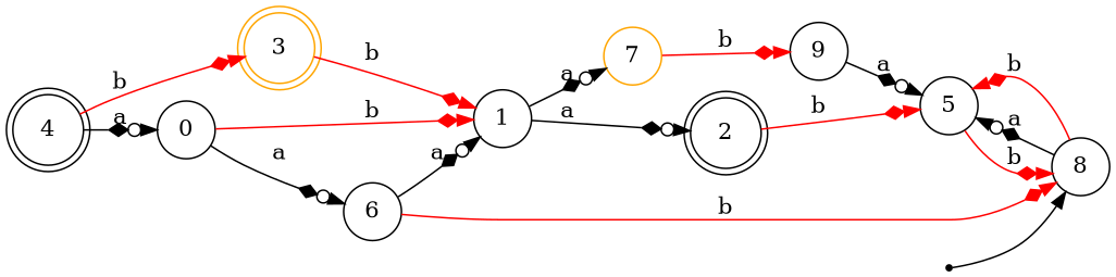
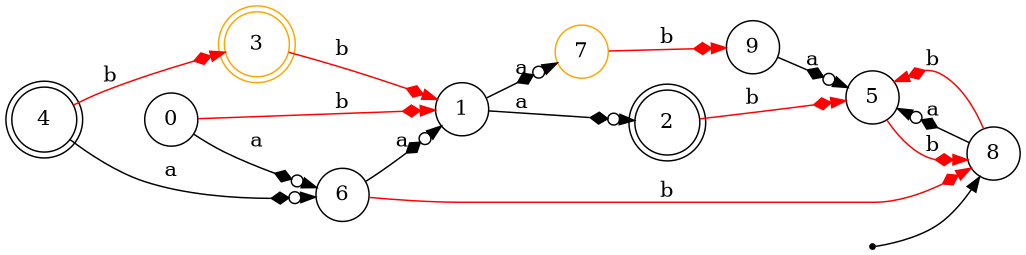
  digraph {
    rankdir=LR
    node [color=black shape=circle]
    edge [arrowhead=normaldiamond color=red]
    0
    1
    6
    7 [color=orange]
    2 [shape=doublecircle]
    8
    9
    5
    3 [color=orange shape=doublecircle]
    4 [shape=doublecircle]
    ___NEVER_USE_THIS_NAME___8 [fontSize=1 shape=point color=""]
    0 -> 1 [label=b]
    0 -> 6 [arrowhead=normalodotdiamond color=black label=a]
    1 -> 7 [arrowhead=normalodotdiamond color=black label=a]
    1 -> 2 [arrowhead=normalodotdiamond color=black label=a]
    6 -> 1 [arrowhead=normalodotdiamond color=black label=a]
    6 -> 8 [label=b]
    7 -> 9 [label=b]
    2 -> 5 [label=b]
    8 -> 5 [label=b]
    8 -> 5 [arrowhead=normalodotdiamond color=black label=a]
    9 -> 5 [arrowhead=normalodotdiamond color=black label=a]
    5 -> 8 [label=b]
    3 -> 1 [label=b]
-   4 -> 0 [arrowhead=normalodotdiamond color=black label=a]
+   4 -> 6 [arrowhead=normalodotdiamond color=black label=a]
    4 -> 3 [label=b]
    ___NEVER_USE_THIS_NAME___8 -> 8 [arrowhead="" color=""]
  }
